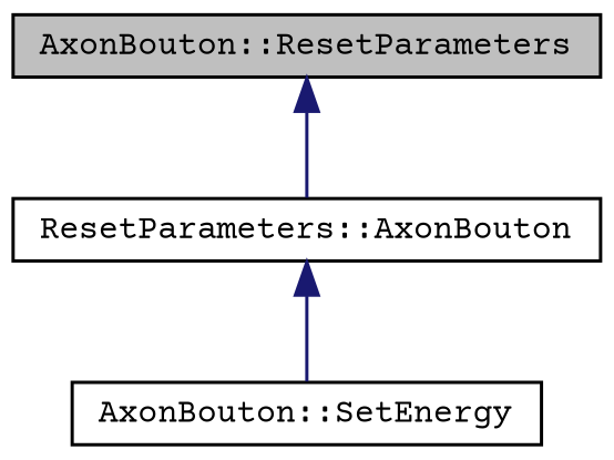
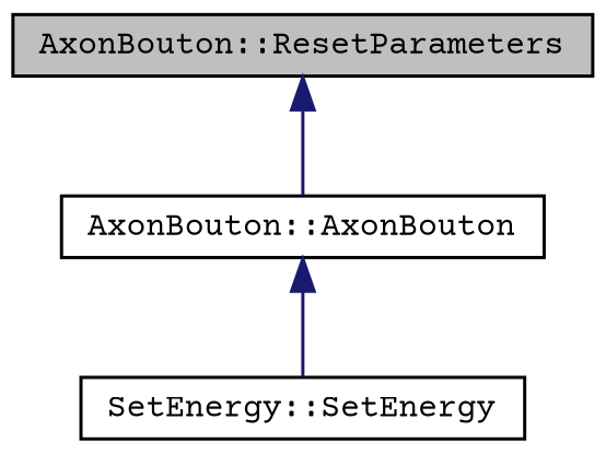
  digraph {
    fontname="Courier Prime"
    rankdir=TB
    node [color=black fillcolor=white fontname="Courier Prime" fontsize=10 shape=record style=filled]
    edge [color=midnightblue dir=back fontname="Courier Prime" fontsize=10 labelfontname=Helvetica labelfontsize=10 style=solid]
    n1 [fillcolor=grey75 fontcolor=black height=0.2 label="AxonBouton::ResetParameters" width=0.4]
-   n2 [height=0.2 label="ResetParameters::AxonBouton" width=0.4]
-   n3 [height=0.2 label="AxonBouton::SetEnergy" width=0.4]
+   n2 [height=0.2 label="AxonBouton::AxonBouton" width=0.4]
+   n3 [height=0.2 label="SetEnergy::SetEnergy" width=0.4]
    n1 -> n2
    n2 -> n3
  }
